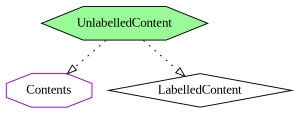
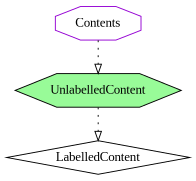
  digraph {
    fontname="Liberation Serif"
    node [fillcolor=white fontname="Liberation Serif" style=filled]
    edge [arrowhead=onormal fontname="Liberation Serif" style=dotted]
    n1 [color=darkviolet label=Contents shape=octagon]
    UnlabelledContent [fillcolor=palegreen shape=hexagon]
    LabelledContent [shape=diamond]
-   UnlabelledContent -> n1
+   n1 -> UnlabelledContent
    UnlabelledContent -> LabelledContent
  }
